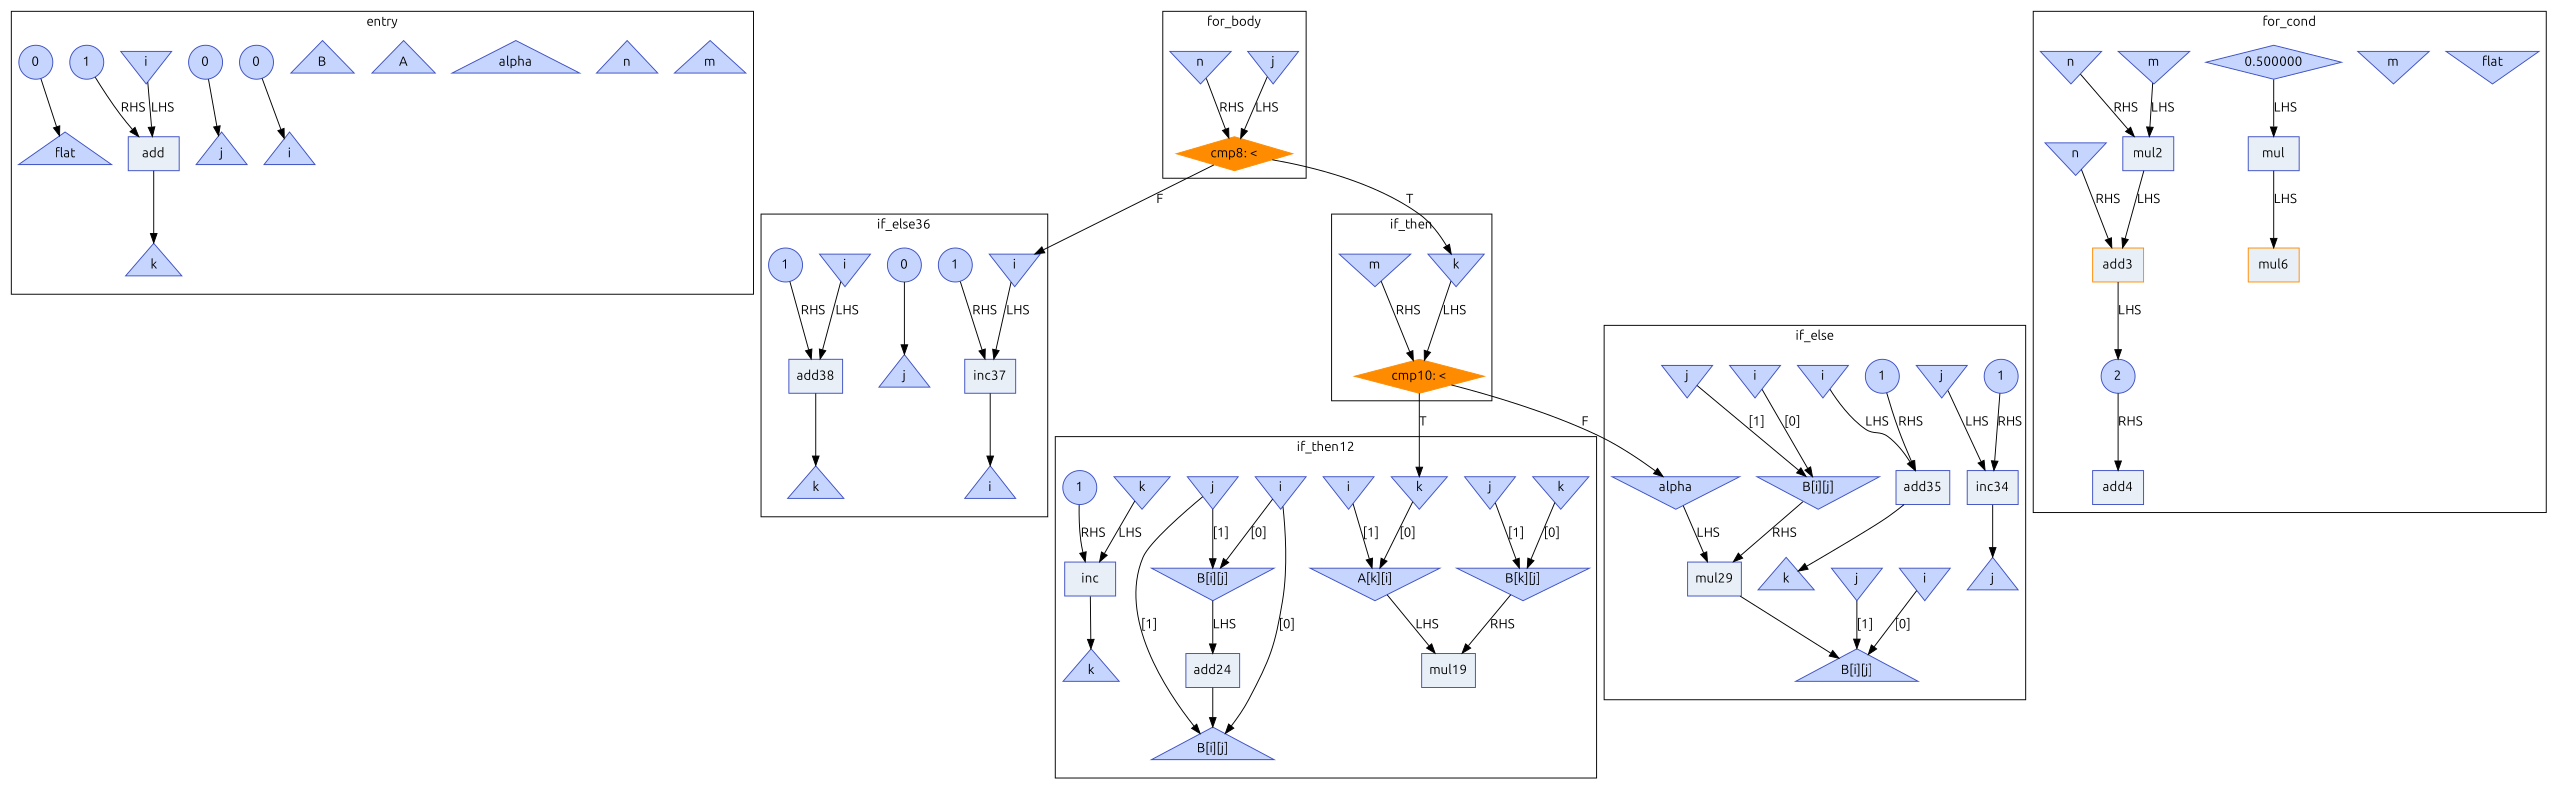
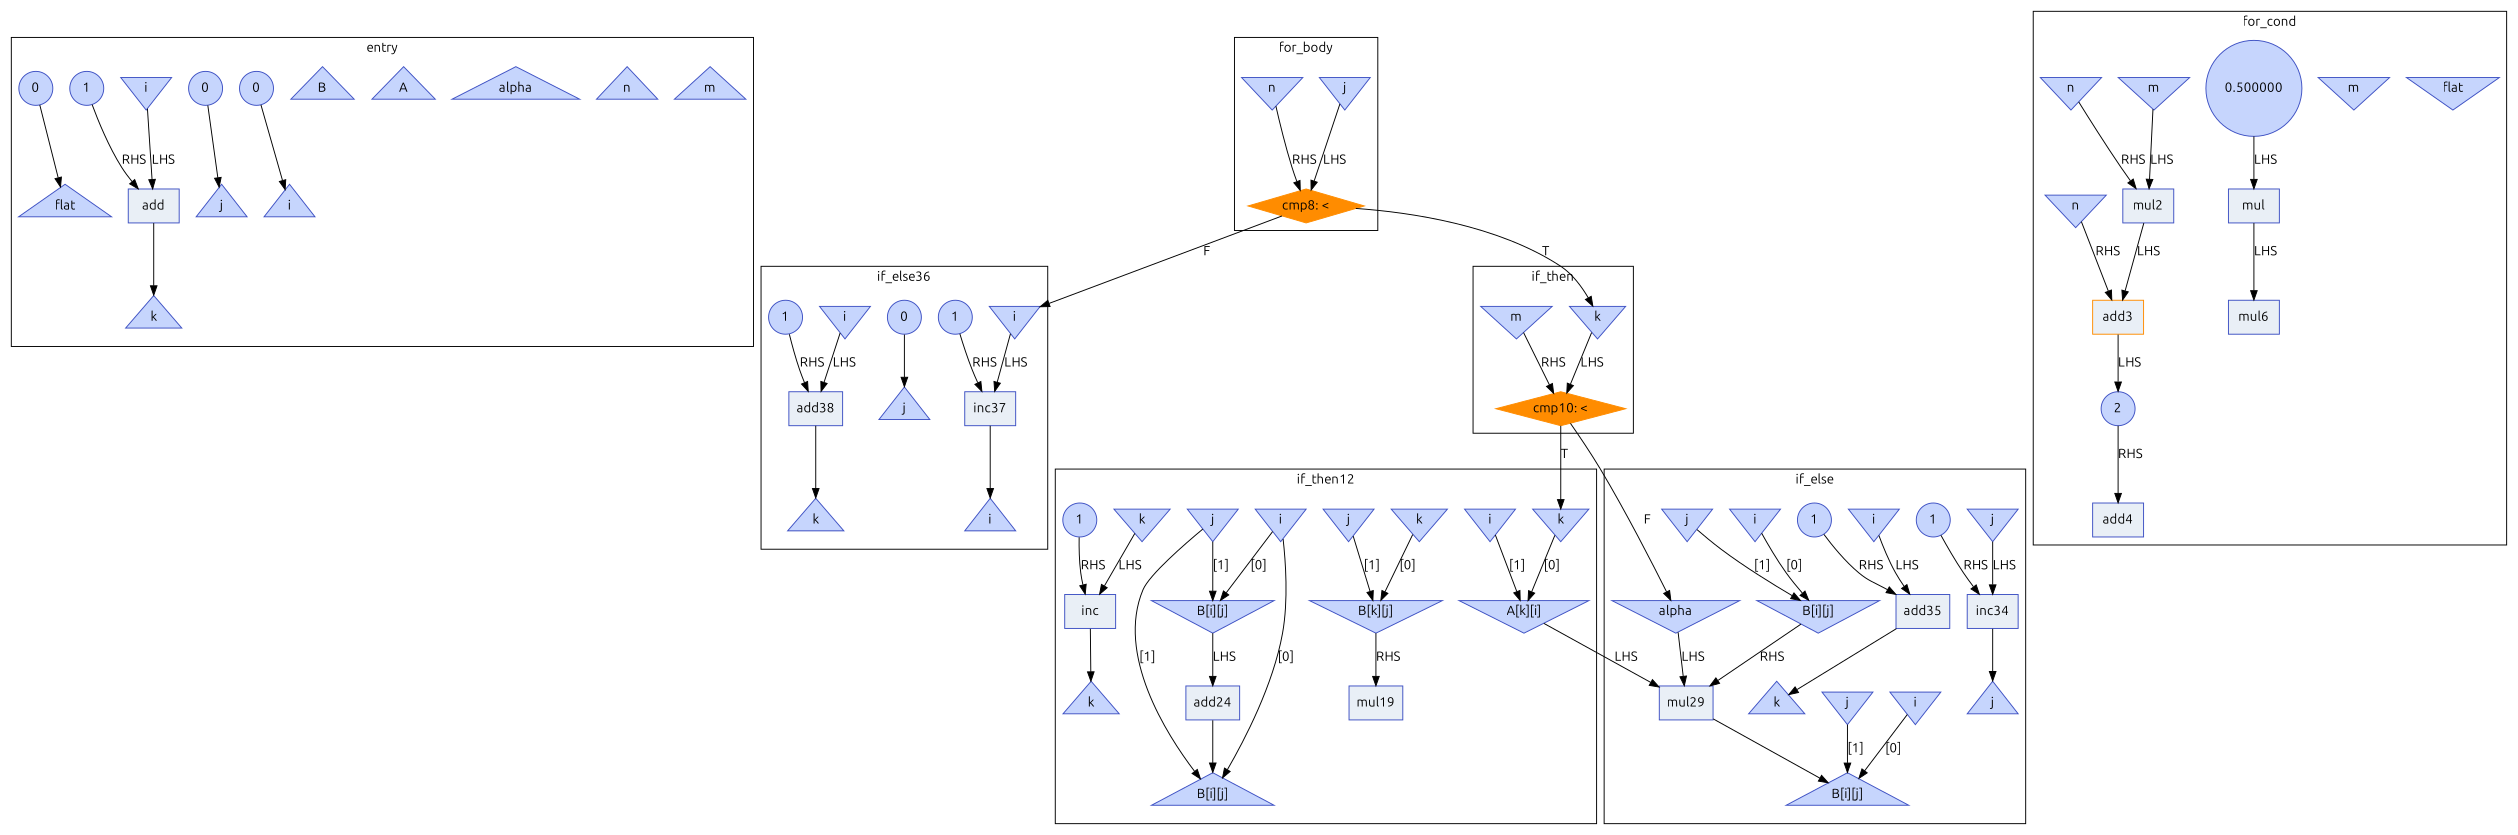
  digraph {
    compound=true
    fontname=Ubuntu
    node [color="#3d50c3ff" fillcolor="#7ea1fa70" fontname=Ubuntu shape=invtriangle style=filled]
    edge [fontname=Ubuntu]
    n1 [label=m shape=triangle]
    n2 [label=n shape=triangle]
    n3 [label=alpha shape=triangle]
    n4 [label=A shape=triangle]
    n5 [label=B shape=triangle]
    n6 [label=i shape=triangle]
    n7 [label=0 shape=circle]
    n8 [label=j shape=triangle]
    n9 [label=0 shape=circle]
    n10 [label=i]
    n11 [fillcolor="#cedaeb70" label=add shape=record]
    n12 [label=k shape=triangle]
    n13 [label=1 shape=circle]
    n14 [label=flat shape=triangle]
    n15 [label=0 shape=circle]
    n16 [label=j]
    n17 [color=darkorange fillcolor=darkorange label="cmp8: <" shape=diamond]
    n18 [label=n]
    n19 [label=flat]
    n20 [label=m]
    n21 [fillcolor="#cedaeb70" label=mul shape=record]
-   n22 [color=darkorange fillcolor="#cedaeb70" label=mul6 shape=record]
-   n23 [label=0.500000 shape=diamond]
+   n22 [fillcolor="#cedaeb70" label=mul6 shape=record]
+   n23 [label=0.500000 shape=circle]
    n24 [label=m]
    n25 [fillcolor="#cedaeb70" label=mul2 shape=record]
    n26 [color=darkorange fillcolor="#cedaeb70" label=add3 shape=record]
    n27 [label=n]
    n28 [fillcolor="#cedaeb70" label=add4 shape=record]
    n29 [label=n]
    n30 [label=2 shape=circle]
    n31 [label=alpha]
    n32 [fillcolor="#cedaeb70" label=mul29 shape=record]
    n33 [label="B[i][j]" shape=triangle]
    n34 [label=i]
    n35 [label="B[i][j]"]
    n36 [label=j]
    n37 [label=i]
    n38 [label=j]
    n39 [label=j]
    n40 [fillcolor="#cedaeb70" label=inc34 shape=record]
    n41 [label=j shape=triangle]
    n42 [label=1 shape=circle]
    n43 [label=i]
    n44 [fillcolor="#cedaeb70" label=add35 shape=record]
    n45 [label=k shape=triangle]
    n46 [label=1 shape=circle]
    n47 [label=i]
    n48 [fillcolor="#cedaeb70" label=inc37 shape=record]
    n49 [label=i shape=triangle]
    n50 [label=1 shape=circle]
    n51 [label=j shape=triangle]
    n52 [label=0 shape=circle]
    n53 [label=i]
    n54 [fillcolor="#cedaeb70" label=add38 shape=record]
    n55 [label=k shape=triangle]
    n56 [label=1 shape=circle]
    n57 [label=k]
    n58 [color=darkorange fillcolor=darkorange label="cmp10: <" shape=diamond]
    n59 [label=m]
    n60 [label=k]
    n61 [label="A[k][i]"]
    n62 [fillcolor="#cedaeb70" label=mul19 shape=record]
    n63 [label=i]
    n64 [fillcolor="#cedaeb70" label=add24 shape=record]
    n65 [label=k]
    n66 [label="B[k][j]"]
    n67 [label=j]
    n68 [label="B[i][j]" shape=triangle]
    n69 [label=i]
    n70 [label="B[i][j]"]
    n71 [label=j]
    n72 [label=k]
    n73 [fillcolor="#cedaeb70" label=inc shape=record]
    n74 [label=k shape=triangle]
    n75 [label=1 shape=circle]
    subgraph cluster_1 {
      label=entry
      n1
      n2
      n3
      n4
      n5
      n6
      n7
      n8
      n9
      n10
      n11
      n12
      n13
      n14
      n15
    }
    subgraph cluster_2 {
      label=for_body
      n16
      n17
      n18
    }
    subgraph cluster_3 {
      label=for_cond
      n19
      n20
      n21
      n22
      n23
      n24
      n25
      n26
      n27
      n28
      n29
      n30
    }
    subgraph cluster_4 {
      label=if_else
      n31
      n32
      n33
      n34
      n35
      n36
      n37
      n38
      n39
      n40
      n41
      n42
      n43
      n44
      n45
      n46
    }
    subgraph cluster_5 {
      label=if_else36
      n47
      n48
      n49
      n50
      n51
      n52
      n53
      n54
      n55
      n56
    }
    subgraph cluster_6 {
      label=if_then
      n57
      n58
      n59
    }
    subgraph cluster_7 {
      label=if_then12
      n60
      n61
      n62
      n63
      n64
      n65
      n66
      n67
      n68
      n69
      n70
      n71
      n72
      n73
      n74
      n75
    }
    n7 -> n6
    n9 -> n8
    n10 -> n11 [label=LHS]
    n11 -> n12
    n13 -> n11 [label=RHS]
    n15 -> n14
    n16 -> n17 [label=LHS]
    n17 -> n47 [label=F]
    n17 -> n57 [label=T]
    n18 -> n17 [label=RHS]
    n21 -> n22 [label=LHS]
    n23 -> n21 [label=LHS]
    n24 -> n25 [label=LHS]
    n25 -> n26 [label=LHS]
    n26 -> n30 [label=LHS]
    n27 -> n25 [label=RHS]
    n29 -> n26 [label=RHS]
    n30 -> n28 [label=RHS]
    n31 -> n32 [label=LHS]
    n32 -> n33
    n34 -> n35 [label="[0]"]
    n35 -> n32 [label=RHS]
    n36 -> n35 [label="[1]"]
    n37 -> n33 [label="[0]"]
    n38 -> n33 [label="[1]"]
    n39 -> n40 [label=LHS]
    n40 -> n41
    n42 -> n40 [label=RHS]
    n43 -> n44 [label=LHS]
    n44 -> n45
    n46 -> n44 [label=RHS]
    n47 -> n48 [label=LHS]
    n48 -> n49
    n50 -> n48 [label=RHS]
    n52 -> n51
    n53 -> n54 [label=LHS]
    n54 -> n55
    n56 -> n54 [label=RHS]
    n57 -> n58 [label=LHS]
    n58 -> n31 [label=F]
    n58 -> n60 [label=T]
    n59 -> n58 [label=RHS]
    n60 -> n61 [label="[0]"]
-   n61 -> n62 [label=LHS]
+   n61 -> n32 [label=LHS]
    n63 -> n61 [label="[1]"]
    n64 -> n68
    n65 -> n66 [label="[0]"]
    n66 -> n62 [label=RHS]
    n67 -> n66 [label="[1]"]
    n69 -> n68 [label="[0]"]
    n69 -> n70 [label="[0]"]
    n70 -> n64 [label=LHS]
    n71 -> n68 [label="[1]"]
    n71 -> n70 [label="[1]"]
    n72 -> n73 [label=LHS]
    n73 -> n74
    n75 -> n73 [label=RHS]
  }
